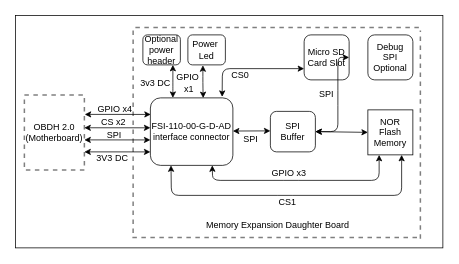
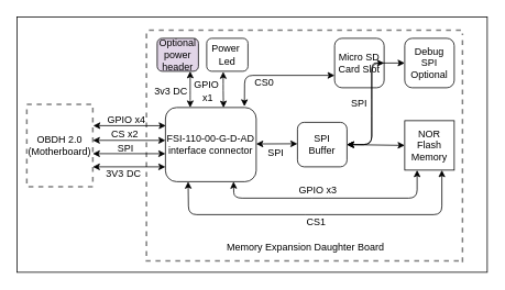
  <mxCell id="0" />
  <mxCell id="1" parent="0" />
  <mxCell id="2" value="" style="rounded=0;whiteSpace=wrap;html=1;fillColor=none;" parent="1" vertex="1"><mxGeometry x="20" y="20" width="570" height="310" as="geometry" /></mxCell>
  <mxCell id="3" value="" style="endArrow=classic;startArrow=classic;html=1;exitX=0.64;exitY=0.003;exitDx=0;exitDy=0;exitPerimeter=0;entryX=0.401;entryY=1.014;entryDx=0;entryDy=0;entryPerimeter=0;" parent="1" source="4" target="18" edge="1"><mxGeometry width="50" height="50" relative="1" as="geometry"><mxPoint x="230" y="135" as="sourcePoint" /><mxPoint x="271" y="87" as="targetPoint" /><Array as="points"><mxPoint x="270" y="110" /></Array></mxGeometry></mxCell>
  <mxCell id="4" value="FSI-110-00-G-D-AD&lt;br&gt;interface connector" style="rounded=1;whiteSpace=wrap;html=1;" parent="1" vertex="1"><mxGeometry x="200" y="130" width="110" height="90" as="geometry" /></mxCell>
  <mxCell id="5" value="Micro SD&lt;br&gt;Card Slot" style="rounded=1;whiteSpace=wrap;html=1;" parent="1" vertex="1"><mxGeometry x="405" y="46" width="60" height="60" as="geometry" /></mxCell>
  <mxCell id="6" value="" style="endArrow=classic;startArrow=classic;html=1;exitX=1;exitY=0.5;exitDx=0;exitDy=0;entryX=1;entryY=0.5;entryDx=0;entryDy=0;" parent="1" source="5" target="7" edge="1"><mxGeometry width="50" height="50" relative="1" as="geometry"><mxPoint x="280" y="195.04" as="sourcePoint" /><mxPoint x="299.78" y="156" as="targetPoint" /><Array as="points"><mxPoint x="450" y="76" /><mxPoint x="450" y="130" /><mxPoint x="450" y="175" /></Array></mxGeometry></mxCell>
  <mxCell id="7" value="SPI&lt;br&gt;Buffer" style="rounded=1;whiteSpace=wrap;html=1;" parent="1" vertex="1"><mxGeometry x="360" y="148" width="60" height="54" as="geometry" /></mxCell>
  <mxCell id="8" value="NOR&lt;br&gt;Flash&lt;br&gt;Memory" style="whiteSpace=wrap;html=1;rounded=0;" parent="1" vertex="1"><mxGeometry x="490" y="146" width="60" height="60" as="geometry" /></mxCell>
  <mxCell id="9" value="" style="endArrow=classic;startArrow=classic;html=1;exitX=0;exitY=0.5;exitDx=0;exitDy=0;entryX=1;entryY=0.5;entryDx=0;entryDy=0;" parent="1" source="8" target="7" edge="1"><mxGeometry width="50" height="50" relative="1" as="geometry"><mxPoint x="430" y="195.04" as="sourcePoint" /><mxPoint x="370" y="196" as="targetPoint" /><Array as="points" /></mxGeometry></mxCell>
  <mxCell id="10" value="Memory Expansion Daughter Board" style="text;html=1;strokeColor=none;fillColor=none;align=center;verticalAlign=middle;whiteSpace=wrap;rounded=0;" parent="1" vertex="1"><mxGeometry x="220" y="290" width="300" height="20" as="geometry" /></mxCell>
  <mxCell id="11" value="SPI" style="text;html=1;strokeColor=none;fillColor=none;align=center;verticalAlign=middle;whiteSpace=wrap;rounded=0;dashed=1;opacity=50;rotation=0;" parent="1" vertex="1"><mxGeometry x="132" y="170.04" width="40" height="20" as="geometry" /></mxCell>
  <mxCell id="12" value="GPIO x4" style="text;html=1;strokeColor=none;fillColor=none;align=center;verticalAlign=middle;whiteSpace=wrap;rounded=0;dashed=1;opacity=50;rotation=0;" parent="1" vertex="1"><mxGeometry x="123" y="135.04" width="60" height="20" as="geometry" /></mxCell>
  <mxCell id="13" value="SPI" style="text;html=1;strokeColor=none;fillColor=none;align=center;verticalAlign=middle;whiteSpace=wrap;rounded=0;dashed=1;opacity=50;rotation=0;" parent="1" vertex="1"><mxGeometry x="314.43" y="175" width="40" height="20" as="geometry" /></mxCell>
  <mxCell id="14" value="SPI" style="text;html=1;strokeColor=none;fillColor=none;align=center;verticalAlign=middle;whiteSpace=wrap;rounded=0;dashed=1;opacity=50;rotation=0;" parent="1" vertex="1"><mxGeometry x="415.43" y="115.04" width="40" height="20" as="geometry" /></mxCell>
  <mxCell id="15" value="CS0" style="text;html=1;strokeColor=none;fillColor=none;align=center;verticalAlign=middle;whiteSpace=wrap;rounded=0;dashed=1;opacity=50;rotation=0;" parent="1" vertex="1"><mxGeometry x="300" y="90" width="40" height="20" as="geometry" /></mxCell>
  <mxCell id="16" value="CS1" style="text;html=1;strokeColor=none;fillColor=none;align=center;verticalAlign=middle;whiteSpace=wrap;rounded=0;dashed=1;opacity=50;rotation=0;" parent="1" vertex="1"><mxGeometry x="363.14" y="259" width="40" height="20" as="geometry" /></mxCell>
  <mxCell id="17" value="GPIO x3" style="text;html=1;strokeColor=none;fillColor=none;align=center;verticalAlign=middle;whiteSpace=wrap;rounded=0;dashed=1;opacity=50;rotation=0;" parent="1" vertex="1"><mxGeometry x="355.43" y="220" width="60" height="20" as="geometry" /></mxCell>
  <mxCell id="18" value="Power&amp;nbsp;&lt;br&gt;Led" style="rounded=1;whiteSpace=wrap;html=1;" parent="1" vertex="1"><mxGeometry x="250" y="46" width="50" height="40" as="geometry" /></mxCell>
  <mxCell id="19" value="GPIO&lt;br&gt;&amp;nbsp;x1" style="text;html=1;strokeColor=none;fillColor=none;align=center;verticalAlign=middle;whiteSpace=wrap;rounded=0;dashed=1;opacity=50;rotation=0;" parent="1" vertex="1"><mxGeometry x="220" y="100" width="60" height="20" as="geometry" /></mxCell>
  <mxCell id="20" value="" style="endArrow=classic;startArrow=classic;html=1;" parent="1" edge="1"><mxGeometry width="50" height="50" relative="1" as="geometry"><mxPoint x="310" y="174.21" as="sourcePoint" /><mxPoint x="360" y="174" as="targetPoint" /></mxGeometry></mxCell>
  <mxCell id="21" value="" style="endArrow=classic;startArrow=classic;html=1;exitX=0.87;exitY=-0.015;exitDx=0;exitDy=0;entryX=0;entryY=0.75;entryDx=0;entryDy=0;exitPerimeter=0;" parent="1" source="4" target="5" edge="1"><mxGeometry width="50" height="50" relative="1" as="geometry"><mxPoint x="290" y="160" as="sourcePoint" /><mxPoint x="340" y="110" as="targetPoint" /><Array as="points"><mxPoint x="296" y="91" /></Array></mxGeometry></mxCell>
  <mxCell id="22" value="" style="endArrow=classic;startArrow=classic;html=1;exitX=0.25;exitY=1;exitDx=0;exitDy=0;entryX=0.75;entryY=1;entryDx=0;entryDy=0;" parent="1" source="4" target="8" edge="1"><mxGeometry width="50" height="50" relative="1" as="geometry"><mxPoint x="380" y="290" as="sourcePoint" /><mxPoint x="430" y="240" as="targetPoint" /><Array as="points"><mxPoint x="228" y="260" /><mxPoint x="380" y="260" /><mxPoint x="535" y="260" /></Array></mxGeometry></mxCell>
  <mxCell id="23" value="" style="endArrow=classic;startArrow=classic;html=1;exitX=0.75;exitY=1;exitDx=0;exitDy=0;entryX=0.25;entryY=1;entryDx=0;entryDy=0;" parent="1" source="4" target="8" edge="1"><mxGeometry width="50" height="50" relative="1" as="geometry"><mxPoint x="235" y="184.04" as="sourcePoint" /><mxPoint x="542.5" y="175.04" as="targetPoint" /><Array as="points"><mxPoint x="283" y="240" /><mxPoint x="388" y="240" /><mxPoint x="505" y="240" /></Array></mxGeometry></mxCell>
  <mxCell id="24" value="CS x2" style="text;html=1;strokeColor=none;fillColor=none;align=center;verticalAlign=middle;whiteSpace=wrap;rounded=0;dashed=1;opacity=50;rotation=0;" parent="1" vertex="1"><mxGeometry x="131" y="153.04" width="40" height="20" as="geometry" /></mxCell>
  <mxCell id="25" value="3V3 DC" style="text;html=1;strokeColor=none;fillColor=none;align=center;verticalAlign=middle;whiteSpace=wrap;rounded=0;dashed=1;opacity=50;rotation=0;" parent="1" vertex="1"><mxGeometry x="122" y="201.04" width="55" height="20" as="geometry" /></mxCell>
  <mxCell id="26" value="" style="endArrow=classic;startArrow=classic;html=1;" parent="1" edge="1"><mxGeometry width="50" height="50" relative="1" as="geometry"><mxPoint x="112" y="202" as="sourcePoint" /><mxPoint x="200" y="202.04" as="targetPoint" /></mxGeometry></mxCell>
  <mxCell id="27" value="OBDH 2.0&lt;br&gt;(Motherboard)" style="rounded=0;whiteSpace=wrap;html=1;dashed=1;strokeWidth=2;opacity=50;" parent="1" vertex="1"><mxGeometry x="32" y="126" width="80" height="100" as="geometry" /></mxCell>
  <mxCell id="28" value="" style="endArrow=classic;startArrow=classic;html=1;" parent="1" edge="1"><mxGeometry width="50" height="50" relative="1" as="geometry"><mxPoint x="112" y="186.04" as="sourcePoint" /><mxPoint x="200" y="186.08" as="targetPoint" /></mxGeometry></mxCell>
  <mxCell id="29" value="" style="endArrow=classic;startArrow=classic;html=1;" parent="1" edge="1"><mxGeometry width="50" height="50" relative="1" as="geometry"><mxPoint x="112" y="169.86" as="sourcePoint" /><mxPoint x="200" y="169.9" as="targetPoint" /></mxGeometry></mxCell>
  <mxCell id="30" value="" style="endArrow=classic;startArrow=classic;html=1;" parent="1" edge="1"><mxGeometry width="50" height="50" relative="1" as="geometry"><mxPoint x="112.5" y="152.04" as="sourcePoint" /><mxPoint x="200.5" y="152.08" as="targetPoint" /></mxGeometry></mxCell>
  <mxCell id="31" value="&lt;div&gt;Debug&lt;/div&gt;&lt;div&gt;SPI&lt;br&gt;Optional&lt;/div&gt;" style="rounded=1;whiteSpace=wrap;html=1;" parent="1" vertex="1"><mxGeometry x="490" y="46" width="60" height="60" as="geometry" /></mxCell>
+ <mxCell id="32" value="" style="endArrow=classic;startArrow=classic;html=1;entryX=0;entryY=0.5;entryDx=0;entryDy=0;exitX=1;exitY=0.5;exitDx=0;exitDy=0;" parent="1" source="7" target="31" edge="1"><mxGeometry width="50" height="50" relative="1" as="geometry"><mxPoint x="430" y="150" as="sourcePoint" /><mxPoint x="480" y="100" as="targetPoint" /><Array as="points"><mxPoint x="450" y="175" /><mxPoint x="450" y="76" /></Array></mxGeometry></mxCell>
  <mxCell id="33" value="" style="endArrow=none;dashed=1;html=1;strokeWidth=2;opacity=50;" parent="1" edge="1"><mxGeometry width="50" height="50" relative="1" as="geometry"><mxPoint x="177" y="310" as="sourcePoint" /><mxPoint x="177" y="40" as="targetPoint" /></mxGeometry></mxCell>
  <mxCell id="34" value="" style="endArrow=none;dashed=1;html=1;strokeWidth=2;opacity=50;" parent="1" edge="1"><mxGeometry width="50" height="50" relative="1" as="geometry"><mxPoint x="180" y="36" as="sourcePoint" /><mxPoint x="560" y="36" as="targetPoint" /></mxGeometry></mxCell>
  <mxCell id="35" value="" style="endArrow=none;dashed=1;html=1;strokeWidth=2;opacity=50;" parent="1" edge="1"><mxGeometry width="50" height="50" relative="1" as="geometry"><mxPoint x="176" y="316" as="sourcePoint" /><mxPoint x="461" y="316" as="targetPoint" /></mxGeometry></mxCell>
  <mxCell id="36" value="" style="endArrow=none;dashed=1;html=1;strokeWidth=2;opacity=50;" parent="1" edge="1"><mxGeometry width="50" height="50" relative="1" as="geometry"><mxPoint x="465.5" y="316.18" as="sourcePoint" /><mxPoint x="560.5" y="316" as="targetPoint" /></mxGeometry></mxCell>
  <mxCell id="37" value="" style="endArrow=none;dashed=1;html=1;strokeWidth=2;opacity=50;" parent="1" edge="1"><mxGeometry width="50" height="50" relative="1" as="geometry"><mxPoint x="560" y="317.75" as="sourcePoint" /><mxPoint x="560" y="130" as="targetPoint" /></mxGeometry></mxCell>
  <mxCell id="38" value="" style="endArrow=none;dashed=1;html=1;strokeWidth=2;opacity=50;" parent="1" edge="1"><mxGeometry width="50" height="50" relative="1" as="geometry"><mxPoint x="560" y="126" as="sourcePoint" /><mxPoint x="560" y="40.24" as="targetPoint" /></mxGeometry></mxCell>
  <mxCell id="39" value="" style="endArrow=classic;startArrow=classic;html=1;exitX=0.5;exitY=0;exitDx=0;exitDy=0;" edge="1" parent="1"><mxGeometry width="50" height="50" relative="1" as="geometry"><mxPoint x="230" y="130" as="sourcePoint" /><mxPoint x="230" y="86" as="targetPoint" /><Array as="points"><mxPoint x="230" y="120" /></Array></mxGeometry></mxCell>
- <mxCell id="40" value="Optional power header" style="rounded=1;whiteSpace=wrap;html=1;" vertex="1" parent="1"><mxGeometry x="190" y="46" width="50" height="40" as="geometry" /></mxCell>
+ <mxCell id="40" value="Optional power header" style="rounded=1;whiteSpace=wrap;html=1;fillColor=#e1d5e7;" vertex="1" parent="1"><mxGeometry x="190" y="46" width="50" height="40" as="geometry" /></mxCell>
  <mxCell id="41" value="3v3 DC" style="text;html=1;strokeColor=none;fillColor=none;align=center;verticalAlign=middle;whiteSpace=wrap;rounded=0;dashed=1;opacity=50;rotation=0;" vertex="1" parent="1"><mxGeometry x="177" y="100" width="60" height="20" as="geometry" /></mxCell>
